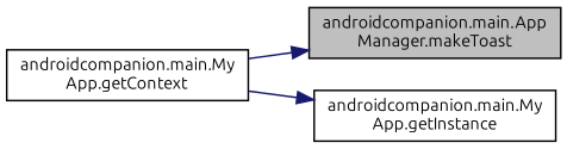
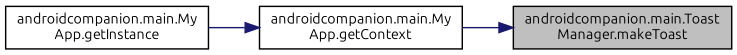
  digraph {
    fontname=Ubuntu
    rankdir=LR
    node [color=black fillcolor=white fontname=Ubuntu fontsize=10 shape=record style=filled]
    edge [color=midnightblue fontname=Ubuntu fontsize=10 labelfontname=Helvetica labelfontsize=10 style=solid]
-   n1 [fillcolor=grey75 fontcolor=black height=0.2 label="androidcompanion.main.App\lManager.makeToast" width=0.4]
+   n1 [fillcolor=grey75 fontcolor=black height=0.2 label="androidcompanion.main.Toast\lManager.makeToast" width=0.4]
    n2 [height=0.2 label="androidcompanion.main.My\lApp.getContext" width=0.4]
    n3 [height=0.2 label="androidcompanion.main.My\lApp.getInstance" width=0.4]
    n2 -> n1
-   n2 -> n3
+   n3 -> n2
  }
